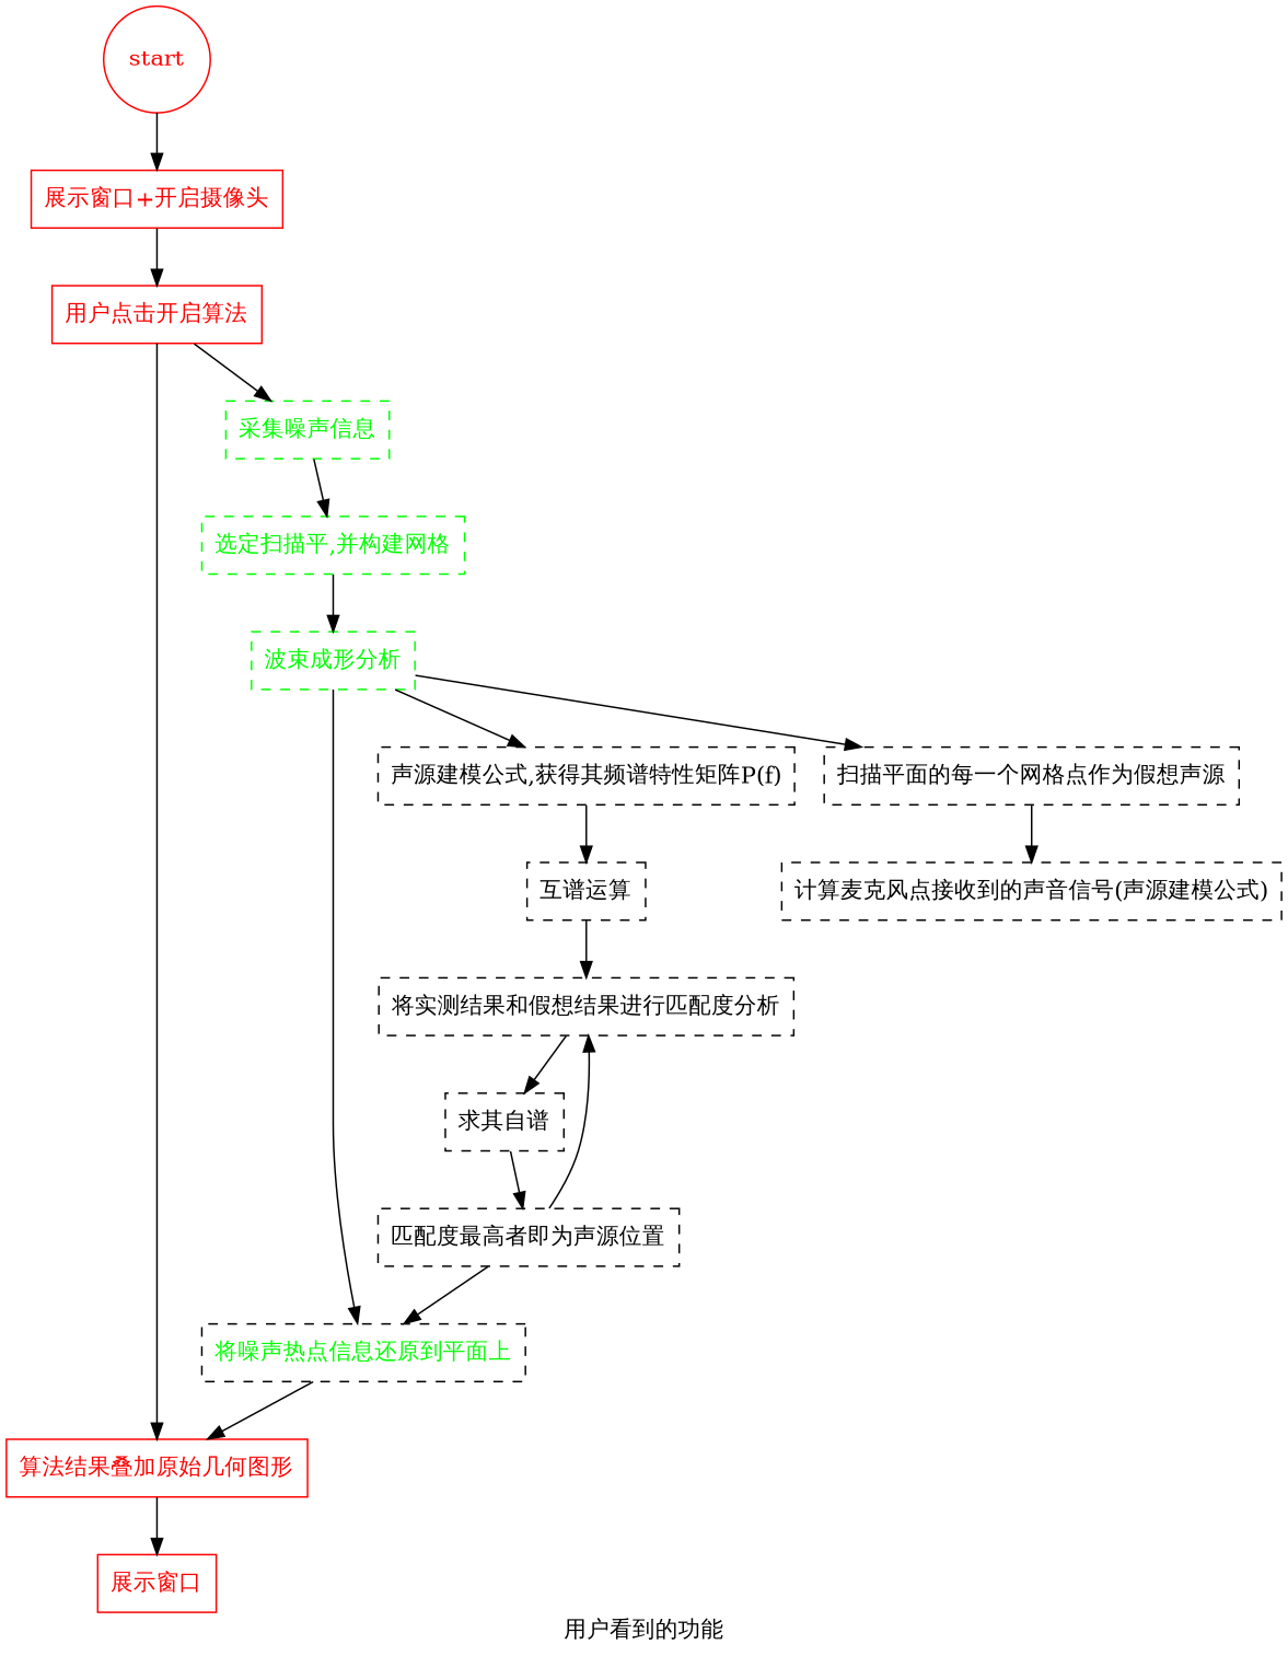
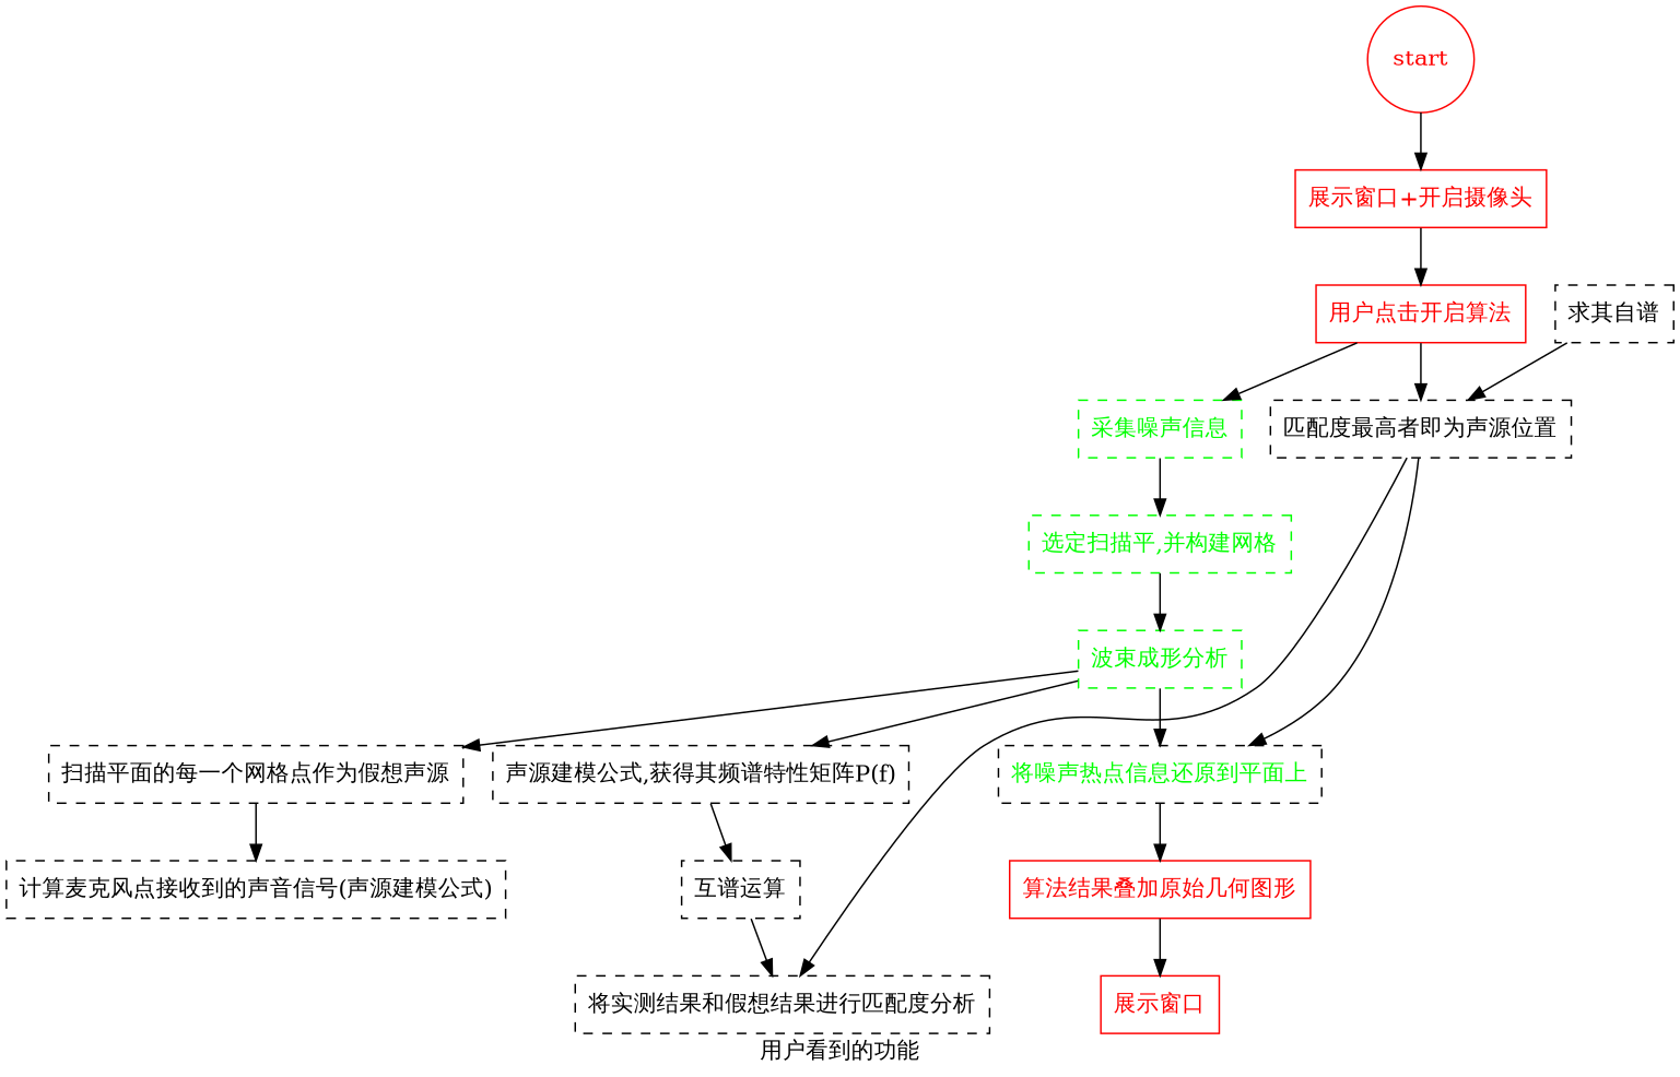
  digraph {
    label="用户看到的功能"
    node [shape=rec style=dashed]
    start [color=red fontcolor=red shape=circle style=""]
    n2 [color=red fontcolor=red label="展示窗口+开启摄像头" style=""]
    n3 [color=red fontcolor=red label="用户点击开启算法" style=""]
    n4 [color=red fontcolor=red label="算法结果叠加原始几何图形" style=""]
    n5 [color=green fontcolor=green label="采集噪声信息"]
    n6 [color=red fontcolor=red label="展示窗口" style=""]
    n7 [color=green fontcolor=green label="选定扫描平,并构建网格"]
    n8 [color=green fontcolor=green label="波束成形分析"]
    n9 [color=black fontcolor=green label="将噪声热点信息还原到平面上"]
    n10 [label="声源建模公式,获得其频谱特性矩阵P(f)"]
    n11 [label="扫描平面的每一个网格点作为假想声源"]
    n12 [label="互谱运算"]
    n13 [label="计算麦克风点接收到的声音信号(声源建模公式)"]
    n14 [label="将实测结果和假想结果进行匹配度分析"]
    n15 [label="求其自谱"]
    n16 [label="匹配度最高者即为声源位置"]
    start -> n2 [weight=999]
    n2 -> n3 [weight=999]
-   n3 -> n4 [weight=999]
+   n3 -> n16 [weight=999]
    n3 -> n5 [weight=99]
    n4 -> n6 [weight=999]
    n5 -> n7 [weight=99]
    n7 -> n8 [weight=99]
    n8 -> n9 [weight=99]
    n8 -> n10
    n8 -> n11
    n9 -> n4 [weight=99]
    n10 -> n12
    n11 -> n13
    n12 -> n14
-   n14 -> n15
    n15 -> n16
    n16 -> n9
    n16 -> n14
  }
